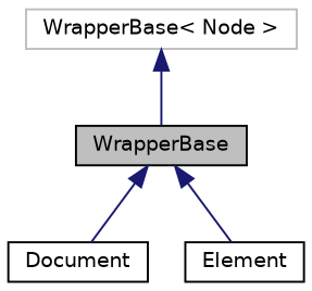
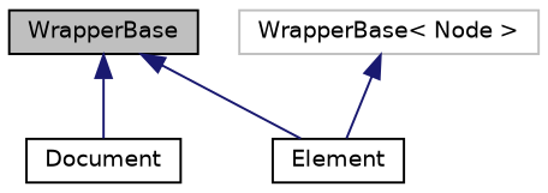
  digraph {
    node [color=black fillcolor=white fontname=Helvetica fontsize=10 shape=record style=filled]
    edge [color=midnightblue dir=back fontname=Helvetica fontsize=10 labelfontname=Helvetica labelfontsize=10 style=solid]
    n1 [fillcolor=grey75 fontcolor=black height=0.2 label=WrapperBase width=0.4]
    n2 [height=0.2 label=Document width=0.4]
    n3 [height=0.2 label=Element width=0.4]
    n4 [color=grey75 height=0.2 label="WrapperBase\< Node \>" width=0.4]
    n1 -> n2
    n1 -> n3
-   n4 -> n1
+   n4 -> n3
  }
